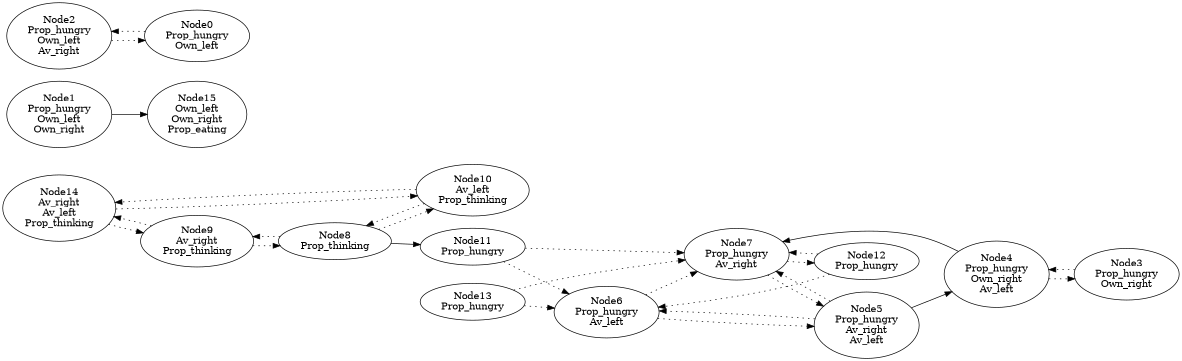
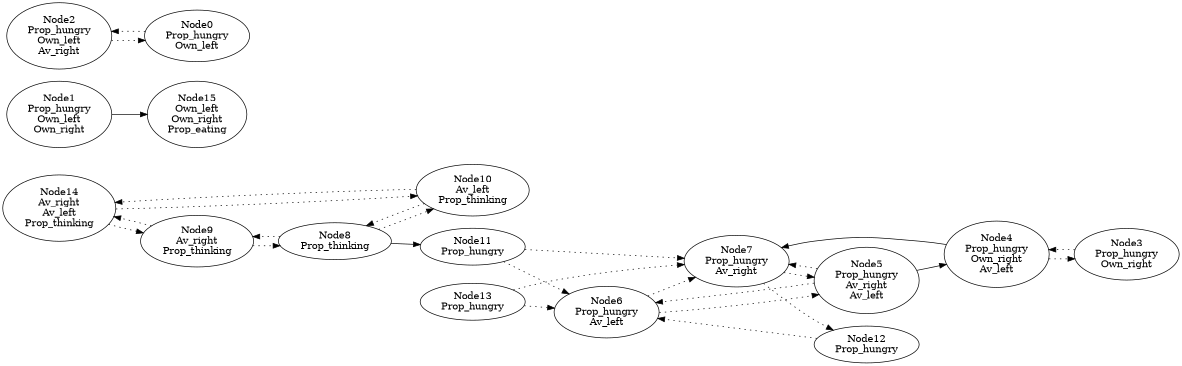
  digraph {
    rankdir=LR
    edge [style=dotted]
    n1 [label="Node14\nAv_right\nAv_left\nProp_thinking"]
    n2 [label="Node9\nAv_right\nProp_thinking"]
    n3 [label="Node10\nAv_left\nProp_thinking"]
    n4 [label="Node8\nProp_thinking"]
    n5 [label="Node11\nProp_hungry"]
    n6 [label="Node13\nProp_hungry"]
    n7 [label="Node6\nProp_hungry\nAv_left"]
    n8 [label="Node7\nProp_hungry\nAv_right"]
    n9 [label="Node5\nProp_hungry\nAv_right\nAv_left"]
    n10 [label="Node12\nProp_hungry"]
    n11 [label="Node4\nProp_hungry\nOwn_right\nAv_left"]
    n12 [label="Node15\nOwn_left\nOwn_right\nProp_eating"]
    n13 [label="Node3\nProp_hungry\nOwn_right"]
    n14 [label="Node1\nProp_hungry\nOwn_left\nOwn_right"]
    n15 [label="Node2\nProp_hungry\nOwn_left\nAv_right"]
    n16 [label="Node0\nProp_hungry\nOwn_left"]
    n1 -> n2
    n1 -> n3
    n2 -> n1
    n2 -> n4
    n3 -> n1
    n3 -> n4
    n4 -> n2
    n4 -> n3
    n4 -> n5 [style=""]
    n5 -> n7
    n5 -> n8
    n6 -> n7
    n6 -> n8
    n7 -> n8
    n7 -> n9
    n8 -> n9
    n8 -> n10
    n9 -> n7
    n9 -> n8
    n9 -> n11 [style=""]
    n10 -> n7
-   n10 -> n8
    n11 -> n8 [style=""]
    n11 -> n13
    n13 -> n11
    n14 -> n12 [style=""]
    n15 -> n16
    n16 -> n15
  }
